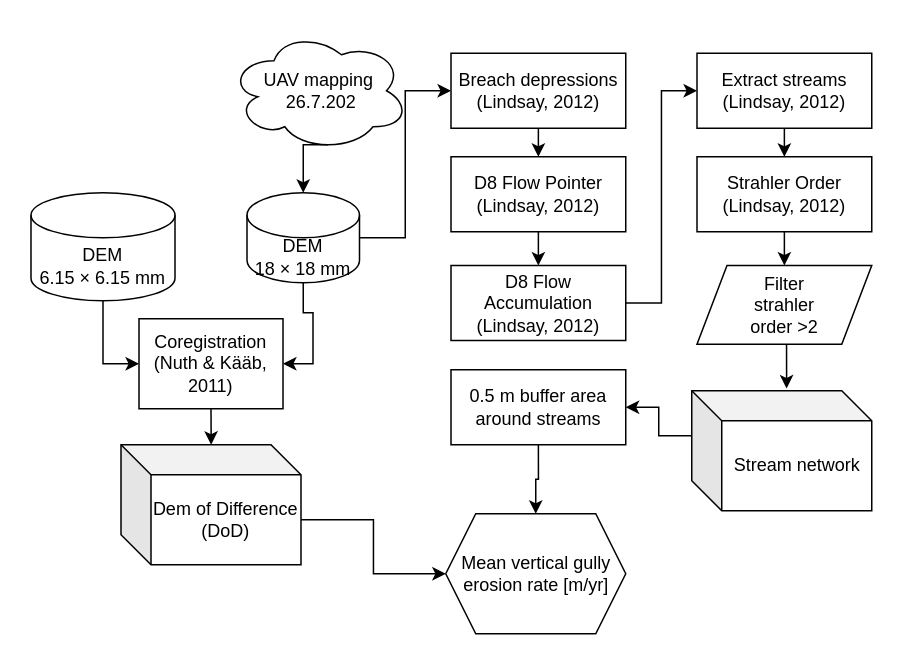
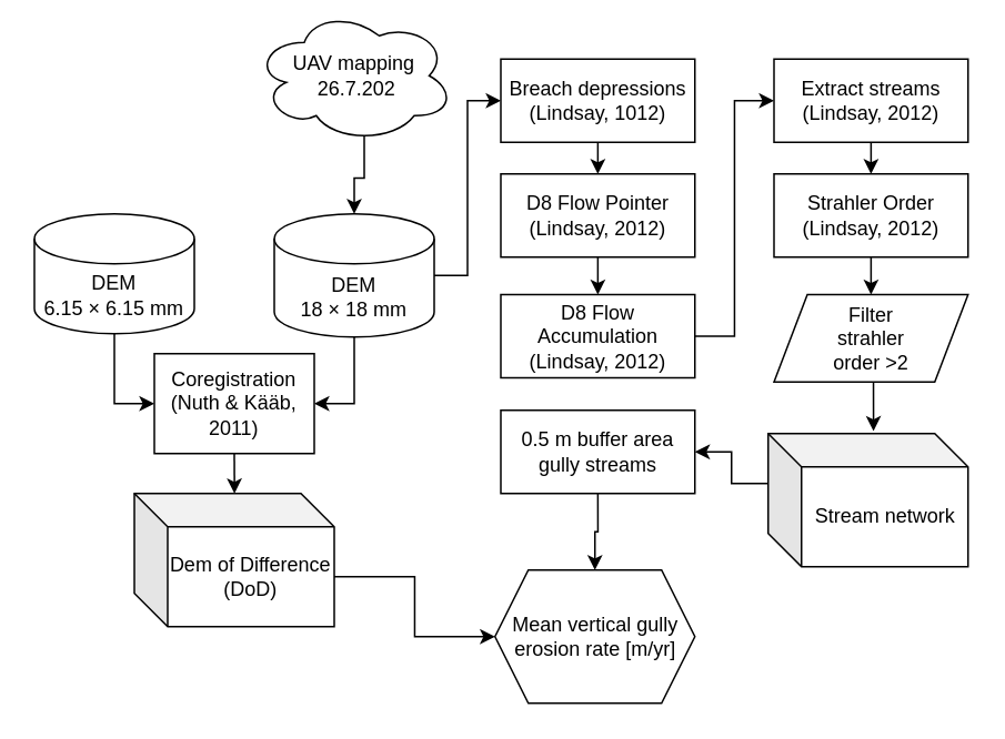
  <mxCell id="0" />
  <mxCell id="1" parent="0" />
  <mxCell id="2" style="edgeStyle=orthogonalEdgeStyle;rounded=0;orthogonalLoop=1;jettySize=auto;html=1;exitX=0.55;exitY=0.95;exitDx=0;exitDy=0;exitPerimeter=0;entryX=0.5;entryY=0;entryDx=0;entryDy=0;entryPerimeter=0;" edge="1" parent="1" source="3" target="8"><mxGeometry relative="1" as="geometry" /></mxCell>
- <mxCell id="3" value="UAV mapping&lt;br&gt;&amp;nbsp;26.7.202" style="ellipse;shape=cloud;whiteSpace=wrap;html=1;" vertex="1" parent="1"><mxGeometry x="152" width="120" height="80" as="geometry" y="20" /></mxCell>
+ <mxCell id="3" value="UAV mapping&lt;br&gt;&amp;nbsp;26.7.202" style="ellipse;shape=cloud;whiteSpace=wrap;html=1;" vertex="1" parent="1"><mxGeometry x="152" y="5" width="120" height="80" as="geometry" /></mxCell>
  <mxCell id="4" style="edgeStyle=orthogonalEdgeStyle;rounded=0;orthogonalLoop=1;jettySize=auto;html=1;exitX=0.5;exitY=1;exitDx=0;exitDy=0;exitPerimeter=0;entryX=0;entryY=0.5;entryDx=0;entryDy=0;" edge="1" parent="1" source="5" target="10"><mxGeometry relative="1" as="geometry" /></mxCell>
  <mxCell id="5" value="DEM&lt;br style=&quot;border-color: var(--border-color);&quot;&gt;6.15 × 6.15 mm" style="shape=cylinder3;whiteSpace=wrap;html=1;boundedLbl=1;backgroundOutline=1;size=15;rounded=0;" vertex="1" parent="1"><mxGeometry x="20" y="128" width="96" height="72" as="geometry" /></mxCell>
  <mxCell id="6" style="edgeStyle=orthogonalEdgeStyle;rounded=0;orthogonalLoop=1;jettySize=auto;html=1;exitX=0.5;exitY=1;exitDx=0;exitDy=0;exitPerimeter=0;entryX=1;entryY=0.5;entryDx=0;entryDy=0;" edge="1" parent="1" source="8" target="10"><mxGeometry relative="1" as="geometry" /></mxCell>
  <mxCell id="7" style="edgeStyle=orthogonalEdgeStyle;rounded=0;orthogonalLoop=1;jettySize=auto;html=1;exitX=1;exitY=0.5;exitDx=0;exitDy=0;exitPerimeter=0;entryX=0;entryY=0.5;entryDx=0;entryDy=0;" edge="1" parent="1" source="8" target="14"><mxGeometry relative="1" as="geometry" /></mxCell>
- <mxCell id="8" value="DEM&lt;br style=&quot;border-color: var(--border-color);&quot;&gt;18 × 18 mm" style="shape=cylinder3;whiteSpace=wrap;html=1;boundedLbl=1;backgroundOutline=1;size=15;rounded=0;" vertex="1" parent="1"><mxGeometry x="164" y="128" width="75" height="60" as="geometry" /></mxCell>
+ <mxCell id="8" value="DEM&lt;br style=&quot;border-color: var(--border-color);&quot;&gt;18 × 18 mm" style="shape=cylinder3;whiteSpace=wrap;html=1;boundedLbl=1;backgroundOutline=1;size=15;rounded=0;" vertex="1" parent="1"><mxGeometry x="164" y="128" width="96" height="74" as="geometry" /></mxCell>
  <mxCell id="9" style="edgeStyle=orthogonalEdgeStyle;rounded=0;orthogonalLoop=1;jettySize=auto;html=1;exitX=0.5;exitY=1;exitDx=0;exitDy=0;entryX=0.501;entryY=0;entryDx=0;entryDy=0;entryPerimeter=0;" edge="1" parent="1" source="10" target="12"><mxGeometry relative="1" as="geometry" /></mxCell>
  <mxCell id="10" value="Coregistration&lt;br&gt;(Nuth &amp;amp; Kääb, 2011)" style="rounded=0;whiteSpace=wrap;html=1;" vertex="1" parent="1"><mxGeometry x="92" y="212" width="96" height="60" as="geometry" /></mxCell>
  <mxCell id="11" style="edgeStyle=orthogonalEdgeStyle;rounded=0;orthogonalLoop=1;jettySize=auto;html=1;exitX=0;exitY=0;exitDx=120;exitDy=50;exitPerimeter=0;" edge="1" parent="1" source="12" target="29"><mxGeometry relative="1" as="geometry" /></mxCell>
  <mxCell id="12" value="Dem of Difference&lt;br&gt;(DoD)" style="shape=cube;whiteSpace=wrap;html=1;boundedLbl=1;backgroundOutline=1;darkOpacity=0.05;darkOpacity2=0.1;" vertex="1" parent="1"><mxGeometry x="80" y="296" width="120" height="80" as="geometry" /></mxCell>
  <mxCell id="13" style="edgeStyle=orthogonalEdgeStyle;rounded=0;orthogonalLoop=1;jettySize=auto;html=1;exitX=0.5;exitY=1;exitDx=0;exitDy=0;entryX=0.5;entryY=0;entryDx=0;entryDy=0;" edge="1" parent="1" source="14" target="16"><mxGeometry relative="1" as="geometry" /></mxCell>
- <mxCell id="14" value="Breach depressions&lt;br&gt;(Lindsay, 2012)" style="rounded=0;whiteSpace=wrap;html=1;" vertex="1" parent="1"><mxGeometry x="300" y="35" width="116.5" height="50" as="geometry" /></mxCell>
+ <mxCell id="14" value="Breach depressions&lt;br&gt;(Lindsay, 1012)" style="rounded=0;whiteSpace=wrap;html=1;" vertex="1" parent="1"><mxGeometry x="300" y="35" width="116.5" height="50" as="geometry" /></mxCell>
  <mxCell id="15" style="edgeStyle=orthogonalEdgeStyle;rounded=0;orthogonalLoop=1;jettySize=auto;html=1;exitX=0.5;exitY=1;exitDx=0;exitDy=0;entryX=0.5;entryY=0;entryDx=0;entryDy=0;" edge="1" parent="1" source="16" target="18"><mxGeometry relative="1" as="geometry" /></mxCell>
  <mxCell id="16" value="D8 Flow Pointer&lt;br&gt;(Lindsay, 2012)" style="rounded=0;whiteSpace=wrap;html=1;" vertex="1" parent="1"><mxGeometry x="300" y="104" width="116.5" height="50" as="geometry" /></mxCell>
  <mxCell id="17" style="edgeStyle=orthogonalEdgeStyle;rounded=0;orthogonalLoop=1;jettySize=auto;html=1;exitX=1;exitY=0.5;exitDx=0;exitDy=0;entryX=0;entryY=0.5;entryDx=0;entryDy=0;" edge="1" parent="1" source="18" target="20"><mxGeometry relative="1" as="geometry" /></mxCell>
  <mxCell id="18" value="D8 Flow Accumulation&lt;br&gt;(Lindsay, 2012)" style="rounded=0;whiteSpace=wrap;html=1;" vertex="1" parent="1"><mxGeometry x="300" y="176.5" width="116.5" height="50" as="geometry" /></mxCell>
  <mxCell id="19" style="edgeStyle=orthogonalEdgeStyle;rounded=0;orthogonalLoop=1;jettySize=auto;html=1;exitX=0.5;exitY=1;exitDx=0;exitDy=0;entryX=0.5;entryY=0;entryDx=0;entryDy=0;" edge="1" parent="1" source="20" target="22"><mxGeometry relative="1" as="geometry" /></mxCell>
  <mxCell id="20" value="Extract streams&lt;br&gt;(Lindsay, 2012)" style="rounded=0;whiteSpace=wrap;html=1;" vertex="1" parent="1"><mxGeometry x="464" y="35" width="116.5" height="50" as="geometry" /></mxCell>
  <mxCell id="21" style="edgeStyle=orthogonalEdgeStyle;rounded=0;orthogonalLoop=1;jettySize=auto;html=1;exitX=0.5;exitY=1;exitDx=0;exitDy=0;entryX=0.5;entryY=0;entryDx=0;entryDy=0;" edge="1" parent="1" source="22" target="24"><mxGeometry relative="1" as="geometry" /></mxCell>
  <mxCell id="22" value="Strahler Order&lt;br&gt;(Lindsay, 2012)" style="rounded=0;whiteSpace=wrap;html=1;" vertex="1" parent="1"><mxGeometry x="464" y="104" width="116.5" height="50" as="geometry" /></mxCell>
  <mxCell id="23" style="edgeStyle=orthogonalEdgeStyle;rounded=0;orthogonalLoop=1;jettySize=auto;html=1;exitX=0.5;exitY=1;exitDx=0;exitDy=0;entryX=0.527;entryY=-0.019;entryDx=0;entryDy=0;entryPerimeter=0;" edge="1" parent="1" source="24" target="28"><mxGeometry relative="1" as="geometry" /></mxCell>
  <mxCell id="24" value="Filter &lt;br&gt;strahler &lt;br&gt;order &amp;gt;2" style="shape=parallelogram;perimeter=parallelogramPerimeter;whiteSpace=wrap;html=1;fixedSize=1;" vertex="1" parent="1"><mxGeometry x="464" y="176.5" width="116.5" height="52.5" as="geometry" /></mxCell>
  <mxCell id="25" style="edgeStyle=orthogonalEdgeStyle;rounded=0;orthogonalLoop=1;jettySize=auto;html=1;exitX=0.5;exitY=1;exitDx=0;exitDy=0;entryX=0.5;entryY=0;entryDx=0;entryDy=0;" edge="1" parent="1" source="26" target="29"><mxGeometry relative="1" as="geometry" /></mxCell>
- <mxCell id="26" value="0.5 m buffer area&lt;br&gt;around streams" style="rounded=0;whiteSpace=wrap;html=1;" vertex="1" parent="1"><mxGeometry x="300" y="246" width="116.5" height="50" as="geometry" /></mxCell>
+ <mxCell id="26" value="0.5 m buffer area&lt;br&gt;gully streams" style="rounded=0;whiteSpace=wrap;html=1;" vertex="1" parent="1"><mxGeometry x="300" y="246" width="116.5" height="50" as="geometry" /></mxCell>
  <mxCell id="27" style="edgeStyle=orthogonalEdgeStyle;rounded=0;orthogonalLoop=1;jettySize=auto;html=1;exitX=0;exitY=0;exitDx=0;exitDy=30;exitPerimeter=0;entryX=1;entryY=0.5;entryDx=0;entryDy=0;" edge="1" parent="1" source="28" target="26"><mxGeometry relative="1" as="geometry" /></mxCell>
  <mxCell id="28" value="Stream network" style="shape=cube;whiteSpace=wrap;html=1;boundedLbl=1;backgroundOutline=1;darkOpacity=0.05;darkOpacity2=0.1;" vertex="1" parent="1"><mxGeometry x="460.5" y="260" width="120" height="80" as="geometry" /></mxCell>
  <mxCell id="29" value="Mean vertical gully erosion rate [m/yr]" style="shape=hexagon;perimeter=hexagonPerimeter2;whiteSpace=wrap;html=1;fixedSize=1;" vertex="1" parent="1"><mxGeometry x="296.5" y="342" width="120" height="80" as="geometry" /></mxCell>
